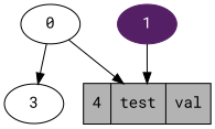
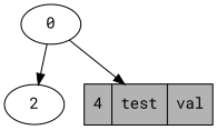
  digraph {
    fontname="Roboto Mono"
    node [fontname="Roboto Mono"]
    edge [fontname="Roboto Mono"]
    n1 [label=0]
-   n2 [label=3]
+   n2 [label=2]
    n3 [fillcolor=gray70 label="4| test|val" shape=record style=filled]
-   n4 [color="#551F66" fontcolor="#ffffff" label=1 style=filled]
    n1 -> n2
    n1 -> n3
-   n4 -> n3
  }
